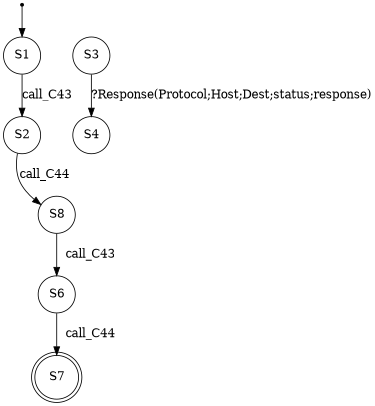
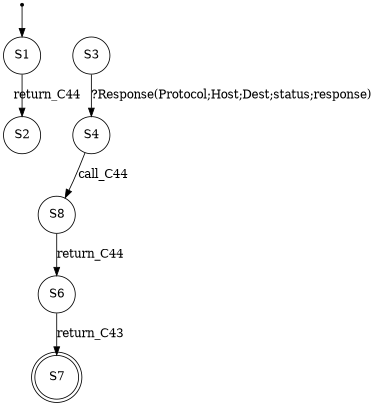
  digraph {
    node [shape=circle]
    S00 [shape=point]
    n2 [label=S1]
    n3 [label=S2]
    n4 [label=S3]
    n5 [label=S4]
    n6 [label=S8]
    n7 [label=S6]
    n8 [label=S7 shape=doublecircle]
    S00 -> n2
-   n2 -> n3 [label=call_C43]
+   n2 -> n3 [label=return_C44]
    n4 -> n5 [label="?Response(Protocol;Host;Dest;status;response)"]
-   n3 -> n6 [label=call_C44]
-   n6 -> n7 [label=call_C43]
-   n7 -> n8 [label=call_C44]
+   n5 -> n6 [label=call_C44]
+   n6 -> n7 [label=return_C44]
+   n7 -> n8 [label=return_C43]
  }
